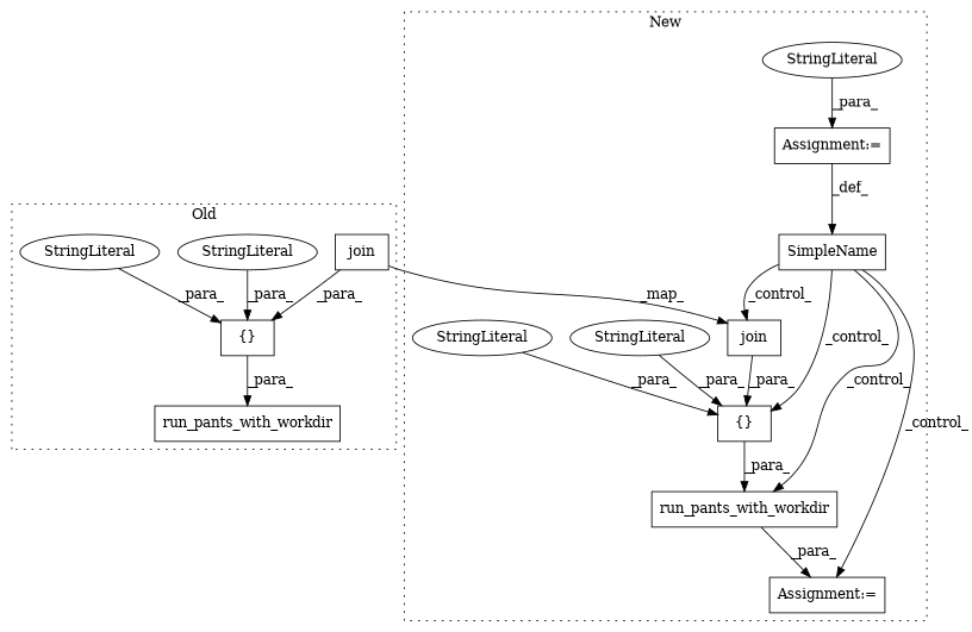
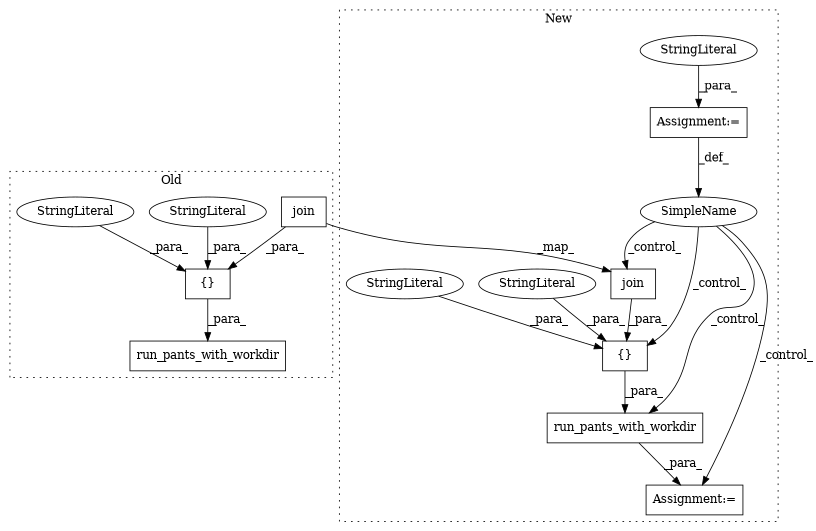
  digraph {
    node [a=45 l="1,1" shape=box]
    n1 [a=4 label="{}" s="9432,9559"]
    n2 [l=30 label=StringLiteral s=9440 shape=ellipse]
    n3 [l=6 label=StringLiteral s=9433 shape=ellipse]
    n4 [a=32 l="5,1" label=join s="9507,9558"]
    n5 [a=32 l="23,1" label=run_pants_with_workdir s="9397,9568"]
    n6 [a=32 l="23,1" label=run_pants_with_workdir s="9726,9831"]
-   n7 [a=42 label=SimpleName l=""]
+   n7 [a=42 label=SimpleName shape=ellipse l=""]
    n8 [a=7 l=1 label="Assignment:=" s=9720]
    n9 [a=4 label="{}" s="9761,9822"]
    n10 [a=32 l="5,1" label=join s="9649,9700"]
    n11 [l=16 label=StringLiteral s=9795 shape=ellipse]
    n12 [l=12 label=StringLiteral s=9762 shape=ellipse]
    n13 [a=7 l=1 label="Assignment:=" s=9489]
    n14 [l=62 label=StringLiteral s=9490 shape=ellipse]
    subgraph cluster_1 {
      label=Old
      style=dotted
      n1
      n2
      n3
      n4
      n5
    }
    subgraph cluster_2 {
      label=New
      style=dotted
      n6
      n7
      n8
      n9
      n10
      n11
      n12
      n13
      n14
    }
    n1 -> n5 [label=_para_]
    n2 -> n1 [label=_para_]
    n3 -> n1 [label=_para_]
    n4 -> n1 [label=_para_]
    n4 -> n10 [label=_map_]
    n6 -> n8 [label=_para_]
    n7 -> n6 [label=_control_]
    n7 -> n8 [label=_control_]
    n7 -> n9 [label=_control_]
    n7 -> n10 [label=_control_]
    n9 -> n6 [label=_para_]
    n10 -> n9 [label=_para_]
    n11 -> n9 [label=_para_]
    n12 -> n9 [label=_para_]
    n13 -> n7 [label=_def_]
    n14 -> n13 [label=_para_]
  }
